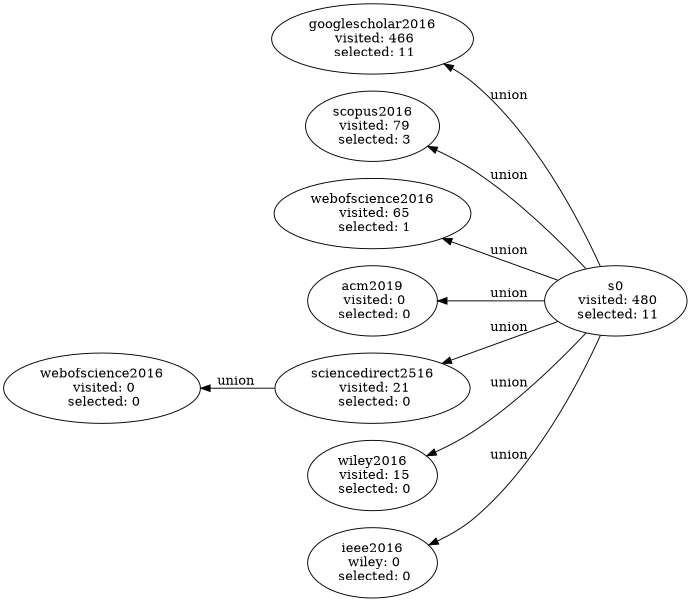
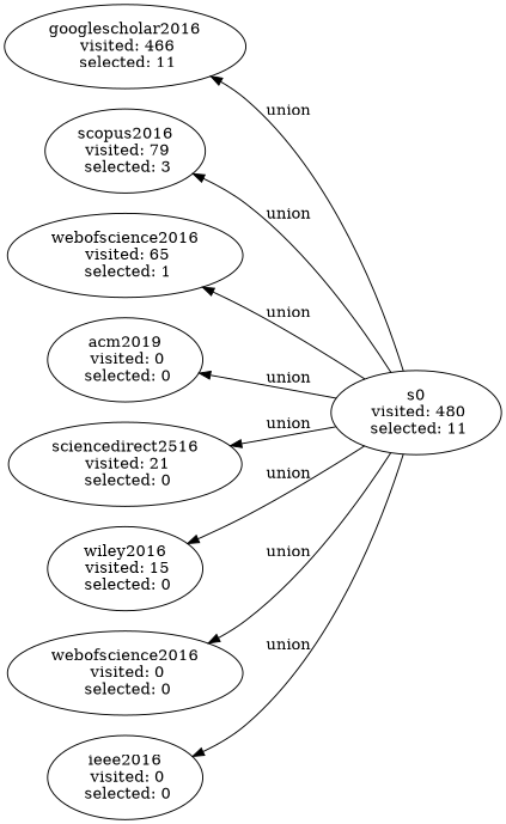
  digraph {
    rankdir=RL
    n1 [label="s0\n visited: 480\n selected: 11"]
    n2 [label="googlescholar2016\n visited: 466\n selected: 11"]
    n3 [label="scopus2016\n visited: 79\n selected: 3"]
    n4 [label="webofscience2016\n visited: 65\n selected: 1"]
    n5 [label="acm2019\n visited: 0\n selected: 0"]
    n6 [label="sciencedirect2516\n visited: 21\n selected: 0"]
    n7 [label="wiley2016\n visited: 15\n selected: 0"]
    n8 [label="webofscience2016\n visited: 0\n selected: 0"]
-   n9 [label="ieee2016\n wiley: 0\n selected: 0"]
+   n9 [label="ieee2016\n visited: 0\n selected: 0"]
    n1 -> n2 [label=union]
    n1 -> n3 [label=union]
    n1 -> n4 [label=union]
    n1 -> n5 [label=union]
    n1 -> n6 [label=union]
    n1 -> n7 [label=union]
-   n6 -> n8 [label=union]
+   n1 -> n8 [label=union]
    n1 -> n9 [label=union]
  }
